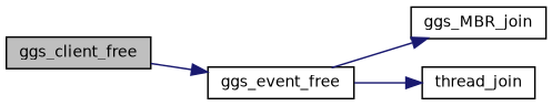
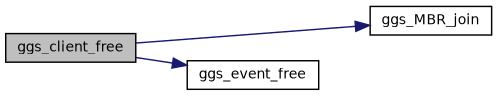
  digraph {
    fontname="DejaVu Sans"
    rankdir=LR
    node [color=black fontname="DejaVu Sans" fontsize=10 shape=record]
    edge [color=midnightblue fontname="DejaVu Sans" fontsize=10 labelfontname=FreeSans labelfontsize=10 style=solid]
    n1 [fillcolor=grey75 fontcolor=black height=0.2 label=ggs_client_free style=filled width=0.4]
    n2 [height=0.2 label=ggs_event_free width=0.4]
    n3 [height=0.2 label=ggs_MBR_join width=0.4]
-   n4 [height=0.2 label=thread_join width=0.4]
    n1 -> n2
-   n2 -> n3
-   n2 -> n4
+   n1 -> n3
  }
